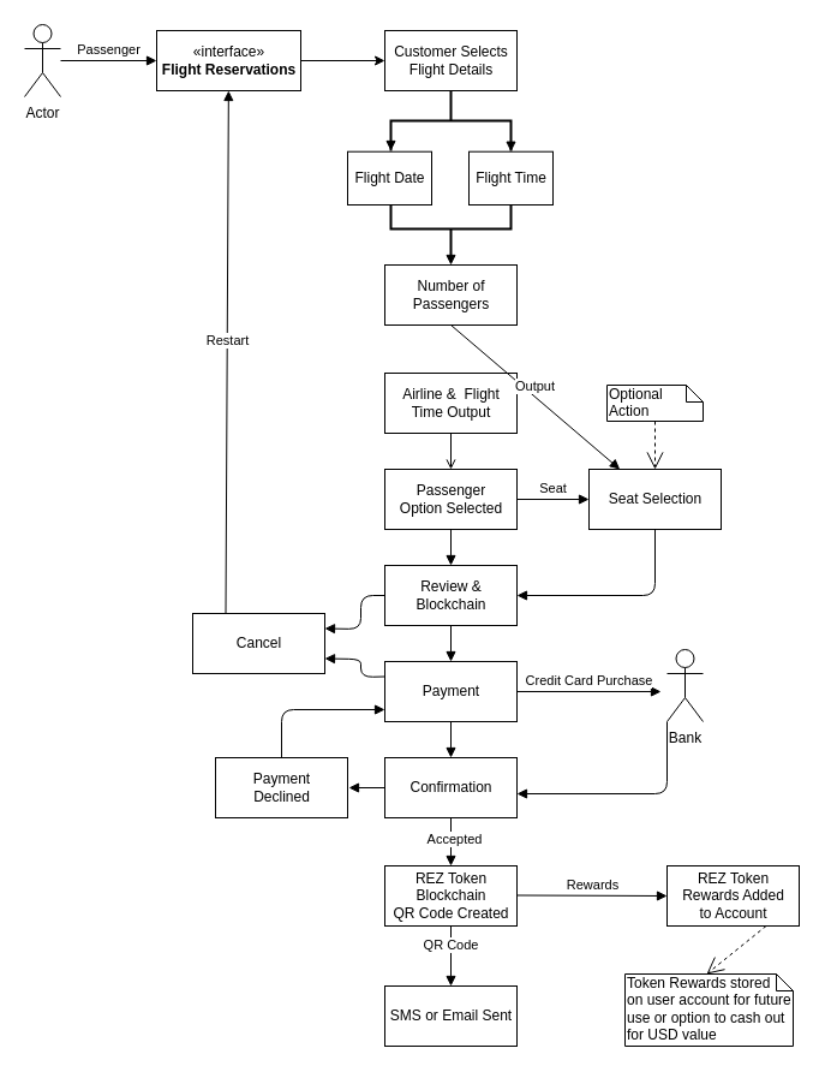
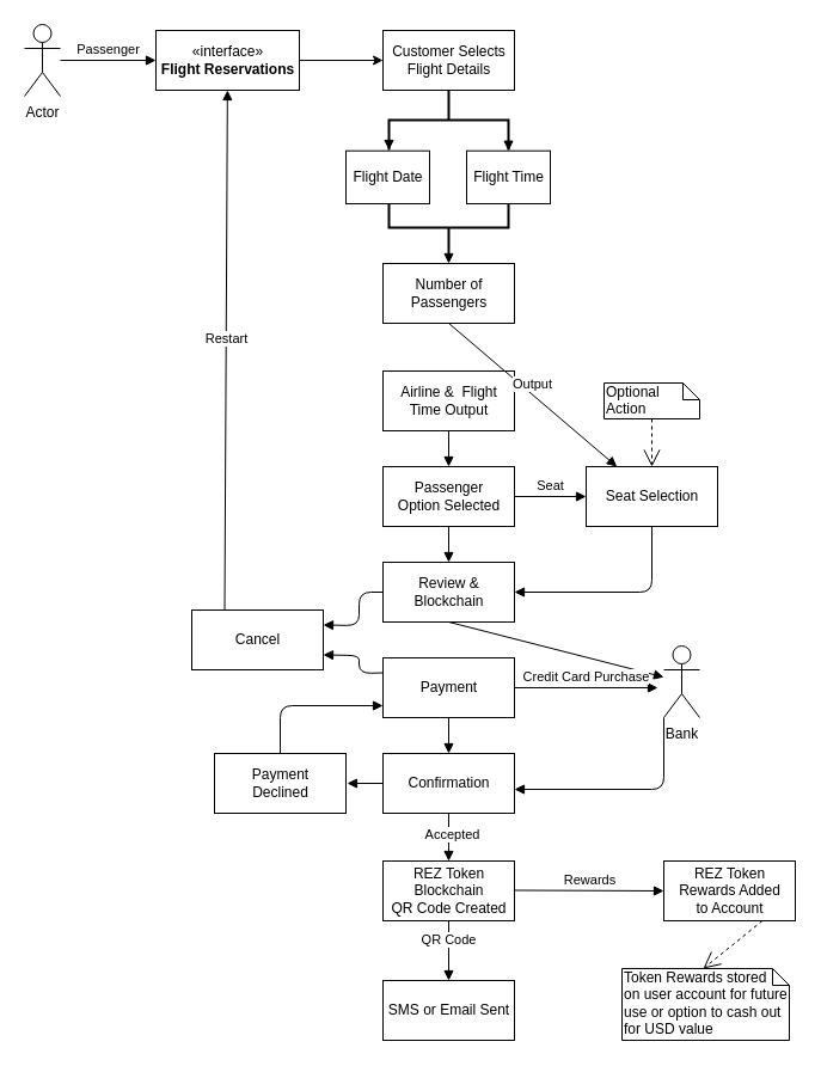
  <mxCell id="0" />
  <mxCell id="1" parent="0" />
  <mxCell id="2" value="" style="endArrow=classic;html=1;exitX=1;exitY=0.5;exitDx=0;exitDy=0;entryX=0;entryY=0.5;entryDx=0;entryDy=0;" edge="1" parent="1" source="6" target="3"><mxGeometry width="50" height="50" relative="1" as="geometry"><mxPoint x="220" y="49.5" as="sourcePoint" /><mxPoint x="350" y="49.5" as="targetPoint" /></mxGeometry></mxCell>
  <mxCell id="3" value="&lt;span&gt;Customer Selects&lt;/span&gt;&lt;br&gt;&lt;span&gt;Flight Details&lt;/span&gt;" style="html=1;" vertex="1" parent="1"><mxGeometry x="320" y="25" width="110" height="50" as="geometry" /></mxCell>
  <mxCell id="4" value="Actor" style="shape=umlActor;verticalLabelPosition=bottom;verticalAlign=top;html=1;" vertex="1" parent="1"><mxGeometry x="20" y="20" width="30" height="60" as="geometry" /></mxCell>
  <mxCell id="5" value="Passenger" style="html=1;verticalAlign=bottom;endArrow=block;" edge="1" parent="1" source="4" target="6"><mxGeometry width="80" relative="1" as="geometry"><mxPoint x="60" y="50" as="sourcePoint" /><mxPoint x="120" y="50" as="targetPoint" /></mxGeometry></mxCell>
  <mxCell id="6" value="«interface»&lt;br&gt;&lt;b&gt;Flight Reservations&lt;/b&gt;" style="html=1;" vertex="1" parent="1"><mxGeometry x="130" y="25" width="120" height="50" as="geometry" /></mxCell>
  <mxCell id="7" value="" style="strokeWidth=2;html=1;shape=mxgraph.flowchart.annotation_2;align=left;labelPosition=right;pointerEvents=1;rotation=-90;" vertex="1" parent="1"><mxGeometry x="350" y="140" width="50" height="100" as="geometry" /></mxCell>
  <mxCell id="8" value="Flight Date" style="html=1;" vertex="1" parent="1"><mxGeometry x="289" y="125.71" width="70" height="44.29" as="geometry" /></mxCell>
  <mxCell id="9" value="" style="strokeWidth=2;html=1;shape=mxgraph.flowchart.annotation_2;align=left;labelPosition=right;pointerEvents=1;rotation=90;" vertex="1" parent="1"><mxGeometry x="350" y="50" width="50" height="100" as="geometry" /></mxCell>
  <mxCell id="10" value="Flight Time" style="html=1;" vertex="1" parent="1"><mxGeometry x="390" y="125.71" width="70" height="44.29" as="geometry" /></mxCell>
  <mxCell id="11" value="" style="html=1;verticalAlign=bottom;endArrow=block;entryX=1;entryY=1;entryDx=0;entryDy=0;entryPerimeter=0;exitX=0.5;exitY=1;exitDx=0;exitDy=0;exitPerimeter=0;" edge="1" parent="1" source="9" target="9"><mxGeometry width="80" relative="1" as="geometry"><mxPoint x="190" y="290" as="sourcePoint" /><mxPoint x="190" y="310" as="targetPoint" /></mxGeometry></mxCell>
  <mxCell id="12" value="" style="html=1;verticalAlign=bottom;endArrow=block;entryX=0.5;entryY=0;entryDx=0;entryDy=0;exitX=0.5;exitY=0;exitDx=0;exitDy=0;exitPerimeter=0;" edge="1" parent="1" source="9" target="10"><mxGeometry width="80" relative="1" as="geometry"><mxPoint x="336" y="110" as="sourcePoint" /><mxPoint x="336" y="135" as="targetPoint" /></mxGeometry></mxCell>
  <mxCell id="13" value="" style="html=1;verticalAlign=bottom;endArrow=block;entryX=0.5;entryY=0;entryDx=0;entryDy=0;" edge="1" parent="1" target="14"><mxGeometry width="80" relative="1" as="geometry"><mxPoint x="375" y="193" as="sourcePoint" /><mxPoint x="435" y="135.71" as="targetPoint" /></mxGeometry></mxCell>
  <mxCell id="14" value="Number of&lt;br&gt;Passengers" style="html=1;" vertex="1" parent="1"><mxGeometry x="320" y="220" width="110" height="50" as="geometry" /></mxCell>
  <mxCell id="15" value="Airline &amp;amp;&amp;nbsp; Flight&lt;br&gt;Time Output" style="html=1;" vertex="1" parent="1"><mxGeometry x="320" y="310" width="110" height="50" as="geometry" /></mxCell>
  <mxCell id="16" value="Output" style="html=1;verticalAlign=bottom;endArrow=block;exitX=0.5;exitY=1;exitDx=0;exitDy=0;" edge="1" parent="1" source="14" target="19"><mxGeometry width="80" relative="1" as="geometry"><mxPoint x="180" y="350" as="sourcePoint" /><mxPoint x="260" y="350" as="targetPoint" /></mxGeometry></mxCell>
  <mxCell id="17" value="Passenger&lt;br&gt;Option Selected" style="html=1;" vertex="1" parent="1"><mxGeometry x="320" y="390" width="110" height="50" as="geometry" /></mxCell>
- <mxCell id="18" value="" style="html=1;verticalAlign=bottom;endArrow=open;exitX=0.5;exitY=1;exitDx=0;exitDy=0;entryX=0.5;entryY=0;entryDx=0;entryDy=0;" edge="1" parent="1" source="15" target="17"><mxGeometry width="80" relative="1" as="geometry"><mxPoint x="300" y="400" as="sourcePoint" /><mxPoint x="380" y="400" as="targetPoint" /></mxGeometry></mxCell>
+ <mxCell id="18" value="" style="html=1;verticalAlign=bottom;endArrow=block;exitX=0.5;exitY=1;exitDx=0;exitDy=0;entryX=0.5;entryY=0;entryDx=0;entryDy=0;" edge="1" parent="1" source="15" target="17"><mxGeometry width="80" relative="1" as="geometry"><mxPoint x="300" y="400" as="sourcePoint" /><mxPoint x="380" y="400" as="targetPoint" /></mxGeometry></mxCell>
  <mxCell id="19" value="Seat Selection" style="html=1;" vertex="1" parent="1"><mxGeometry x="490" y="390" width="110" height="50" as="geometry" /></mxCell>
  <mxCell id="20" value="Review &amp;amp;&lt;br&gt;Blockchain" style="html=1;" vertex="1" parent="1"><mxGeometry x="320" y="470" width="110" height="50" as="geometry" /></mxCell>
  <mxCell id="21" value="" style="html=1;verticalAlign=bottom;endArrow=block;exitX=0.5;exitY=1;exitDx=0;exitDy=0;entryX=0.5;entryY=0;entryDx=0;entryDy=0;" edge="1" parent="1" source="17" target="20"><mxGeometry width="80" relative="1" as="geometry"><mxPoint x="385" y="431" as="sourcePoint" /><mxPoint x="385" y="461" as="targetPoint" /></mxGeometry></mxCell>
  <mxCell id="22" value="Seat" style="html=1;verticalAlign=bottom;endArrow=block;entryX=0;entryY=0.5;entryDx=0;entryDy=0;" edge="1" parent="1" target="19"><mxGeometry width="80" relative="1" as="geometry"><mxPoint x="430" y="415" as="sourcePoint" /><mxPoint x="490" y="413" as="targetPoint" /></mxGeometry></mxCell>
  <mxCell id="23" value="Optional&lt;br&gt;Action" style="shape=note;whiteSpace=wrap;html=1;size=14;verticalAlign=top;align=left;spacingTop=-6;" vertex="1" parent="1"><mxGeometry x="505" y="320" width="80" height="30" as="geometry" /></mxCell>
  <mxCell id="24" value="" style="endArrow=open;endSize=12;dashed=1;html=1;exitX=0.5;exitY=1;exitDx=0;exitDy=0;exitPerimeter=0;entryX=0.5;entryY=0;entryDx=0;entryDy=0;" edge="1" parent="1" source="23" target="19"><mxGeometry width="160" relative="1" as="geometry"><mxPoint x="80" y="440" as="sourcePoint" /><mxPoint x="240" y="440" as="targetPoint" /></mxGeometry></mxCell>
  <mxCell id="25" value="" style="html=1;verticalAlign=bottom;endArrow=block;exitX=0.5;exitY=1;exitDx=0;exitDy=0;entryX=1;entryY=0.5;entryDx=0;entryDy=0;" edge="1" parent="1" source="19" target="20"><mxGeometry width="80" relative="1" as="geometry"><mxPoint x="490" y="510" as="sourcePoint" /><mxPoint x="570" y="510" as="targetPoint" /><Array as="points"><mxPoint x="545" y="495" /></Array></mxGeometry></mxCell>
  <mxCell id="26" value="Payment" style="html=1;" vertex="1" parent="1"><mxGeometry x="320" y="550" width="110" height="50" as="geometry" /></mxCell>
  <mxCell id="27" value="Bank" style="shape=umlActor;verticalLabelPosition=bottom;verticalAlign=top;html=1;" vertex="1" parent="1"><mxGeometry x="555" y="540" width="30" height="60" as="geometry" /></mxCell>
- <mxCell id="28" value="" style="html=1;verticalAlign=bottom;endArrow=block;exitX=0.5;exitY=1;exitDx=0;exitDy=0;entryX=0.5;entryY=0;entryDx=0;entryDy=0;" edge="1" parent="1" source="20" target="26"><mxGeometry width="80" relative="1" as="geometry"><mxPoint x="330" y="640" as="sourcePoint" /><mxPoint x="410" y="640" as="targetPoint" /></mxGeometry></mxCell>
+ <mxCell id="28" value="" style="html=1;verticalAlign=bottom;endArrow=block;exitX=0.5;exitY=1;exitDx=0;exitDy=0;" edge="1" parent="1" source="20" target="27"><mxGeometry width="80" relative="1" as="geometry"><mxPoint x="330" y="640" as="sourcePoint" /><mxPoint x="410" y="640" as="targetPoint" /></mxGeometry></mxCell>
  <mxCell id="29" value="Credit Card Purchase" style="html=1;verticalAlign=bottom;endArrow=block;exitX=1;exitY=0.5;exitDx=0;exitDy=0;" edge="1" parent="1" source="26"><mxGeometry width="80" relative="1" as="geometry"><mxPoint x="430" y="570" as="sourcePoint" /><mxPoint x="550" y="575" as="targetPoint" /></mxGeometry></mxCell>
  <mxCell id="30" value="" style="html=1;verticalAlign=bottom;endArrow=block;exitX=0;exitY=1;exitDx=0;exitDy=0;exitPerimeter=0;" edge="1" parent="1" source="27"><mxGeometry width="80" relative="1" as="geometry"><mxPoint x="310" y="640" as="sourcePoint" /><mxPoint x="430" y="660" as="targetPoint" /><Array as="points"><mxPoint x="555" y="660" /></Array></mxGeometry></mxCell>
  <mxCell id="31" value="Confirmation" style="html=1;" vertex="1" parent="1"><mxGeometry x="320" y="630" width="110" height="50" as="geometry" /></mxCell>
  <mxCell id="32" value="" style="html=1;verticalAlign=bottom;endArrow=block;exitX=0.5;exitY=1;exitDx=0;exitDy=0;entryX=0.5;entryY=0;entryDx=0;entryDy=0;" edge="1" parent="1" source="26" target="31"><mxGeometry width="80" relative="1" as="geometry"><mxPoint x="385" y="530" as="sourcePoint" /><mxPoint x="385" y="560" as="targetPoint" /></mxGeometry></mxCell>
  <mxCell id="33" value="Cancel" style="html=1;" vertex="1" parent="1"><mxGeometry x="160" y="510" width="110" height="50" as="geometry" /></mxCell>
  <mxCell id="34" value="REZ Token&lt;br&gt;Blockchain&lt;br&gt;QR Code Created" style="html=1;" vertex="1" parent="1"><mxGeometry x="320" y="720" width="110" height="50" as="geometry" /></mxCell>
  <mxCell id="35" value="Payment&lt;br&gt;Declined" style="html=1;" vertex="1" parent="1"><mxGeometry x="179" y="630" width="110" height="50" as="geometry" /></mxCell>
  <mxCell id="36" value="" style="html=1;verticalAlign=bottom;endArrow=block;entryX=0.5;entryY=0;entryDx=0;entryDy=0;exitX=0.5;exitY=1;exitDx=0;exitDy=0;" edge="1" parent="1" source="31" target="34"><mxGeometry width="80" relative="1" as="geometry"><mxPoint x="250" y="710" as="sourcePoint" /><mxPoint x="330" y="710" as="targetPoint" /></mxGeometry></mxCell>
  <mxCell id="37" value="Accepted" style="edgeLabel;html=1;align=center;verticalAlign=middle;resizable=0;points=[];" vertex="1" connectable="0" parent="36"><mxGeometry x="-0.15" y="2" relative="1" as="geometry"><mxPoint as="offset" /></mxGeometry></mxCell>
  <mxCell id="38" value="SMS or Email Sent" style="html=1;" vertex="1" parent="1"><mxGeometry x="320" y="820" width="110" height="50" as="geometry" /></mxCell>
  <mxCell id="39" value="QR Code" style="html=1;verticalAlign=bottom;endArrow=block;entryX=0.5;entryY=0;entryDx=0;entryDy=0;exitX=0.5;exitY=1;exitDx=0;exitDy=0;" edge="1" parent="1" source="34" target="38"><mxGeometry width="80" relative="1" as="geometry"><mxPoint x="160" y="770" as="sourcePoint" /><mxPoint x="240" y="770" as="targetPoint" /></mxGeometry></mxCell>
  <mxCell id="40" value="" style="html=1;verticalAlign=bottom;endArrow=block;exitX=0;exitY=0.5;exitDx=0;exitDy=0;" edge="1" parent="1" source="31"><mxGeometry width="80" relative="1" as="geometry"><mxPoint x="170" y="750" as="sourcePoint" /><mxPoint x="290" y="655" as="targetPoint" /></mxGeometry></mxCell>
  <mxCell id="41" value="" style="html=1;verticalAlign=bottom;endArrow=block;exitX=0.5;exitY=0;exitDx=0;exitDy=0;" edge="1" parent="1" source="35"><mxGeometry width="80" relative="1" as="geometry"><mxPoint x="240" y="590" as="sourcePoint" /><mxPoint x="320" y="590" as="targetPoint" /><Array as="points"><mxPoint x="234" y="590" /></Array></mxGeometry></mxCell>
  <mxCell id="42" value="" style="html=1;verticalAlign=bottom;endArrow=block;entryX=1;entryY=0.75;entryDx=0;entryDy=0;exitX=0;exitY=0.25;exitDx=0;exitDy=0;" edge="1" parent="1" source="26" target="33"><mxGeometry width="80" relative="1" as="geometry"><mxPoint x="110" y="590" as="sourcePoint" /><mxPoint x="190" y="590" as="targetPoint" /><Array as="points"><mxPoint x="300" y="563" /><mxPoint x="300" y="548" /></Array></mxGeometry></mxCell>
  <mxCell id="43" value="" style="html=1;verticalAlign=bottom;endArrow=block;exitX=0;exitY=0.5;exitDx=0;exitDy=0;entryX=1;entryY=0.25;entryDx=0;entryDy=0;" edge="1" parent="1" source="20" target="33"><mxGeometry width="80" relative="1" as="geometry"><mxPoint x="240" y="500" as="sourcePoint" /><mxPoint x="260" y="470" as="targetPoint" /><Array as="points"><mxPoint x="300" y="495" /><mxPoint x="300" y="523" /></Array></mxGeometry></mxCell>
  <mxCell id="44" value="Restart" style="html=1;verticalAlign=bottom;endArrow=block;exitX=0.25;exitY=0;exitDx=0;exitDy=0;" edge="1" parent="1" source="33" target="6"><mxGeometry width="80" relative="1" as="geometry"><mxPoint x="220" y="500" as="sourcePoint" /><mxPoint x="280" y="460" as="targetPoint" /></mxGeometry></mxCell>
  <mxCell id="45" value="Rewards" style="html=1;verticalAlign=bottom;endArrow=block;entryX=0;entryY=0.5;entryDx=0;entryDy=0;" edge="1" parent="1" target="46"><mxGeometry width="80" relative="1" as="geometry"><mxPoint x="430" y="744.5" as="sourcePoint" /><mxPoint x="510" y="744.5" as="targetPoint" /></mxGeometry></mxCell>
  <mxCell id="46" value="REZ Token&lt;br&gt;Rewards Added&lt;br&gt;to Account" style="html=1;" vertex="1" parent="1"><mxGeometry x="555" y="720" width="110" height="50" as="geometry" /></mxCell>
  <mxCell id="47" value="Token Rewards stored&lt;br&gt;on user account for future&lt;br&gt;use or option to cash out&lt;br&gt;for USD value" style="shape=note;whiteSpace=wrap;html=1;size=14;verticalAlign=top;align=left;spacingTop=-6;" vertex="1" parent="1"><mxGeometry x="520" y="810" width="140" height="60" as="geometry" /></mxCell>
  <mxCell id="48" value="" style="endArrow=open;endSize=12;dashed=1;html=1;entryX=0;entryY=0;entryDx=68;entryDy=0;entryPerimeter=0;exitX=0.75;exitY=1;exitDx=0;exitDy=0;" edge="1" parent="1" source="46" target="47"><mxGeometry width="160" relative="1" as="geometry"><mxPoint x="555" y="360" as="sourcePoint" /><mxPoint x="555" y="400" as="targetPoint" /></mxGeometry></mxCell>
